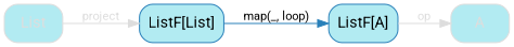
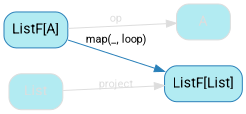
  digraph {
    rankdir=LR
    splines=false
    node [color="#2980B9" fillcolor="#b2ebf2" fontcolor="#000000" fontname="Segoe UI,Roboto,Helvetica,Arial,sans-serif" shape=rectangle style="rounded,filled"]
    edge [color="#dddddd" fontcolor="#dddddd" fontname="Segoe UI,Roboto,Helvetica,Arial,sans-serif" fontsize=11]
    n1 [label="ListF[List]"]
    n2 [label="ListF[A]"]
    A [color="#dddddd" fontcolor="#dddddd"]
    List [color="#dddddd" fontcolor="#dddddd"]
-   n1 -> n2 [color="#2980B9" fontcolor="#000000" label="map(_, loop)"]
+   n2 -> n1 [color="#2980B9" fontcolor="#000000" label="map(_, loop)"]
    n2 -> A [label=op]
    List -> n1 [label=project]
  }
